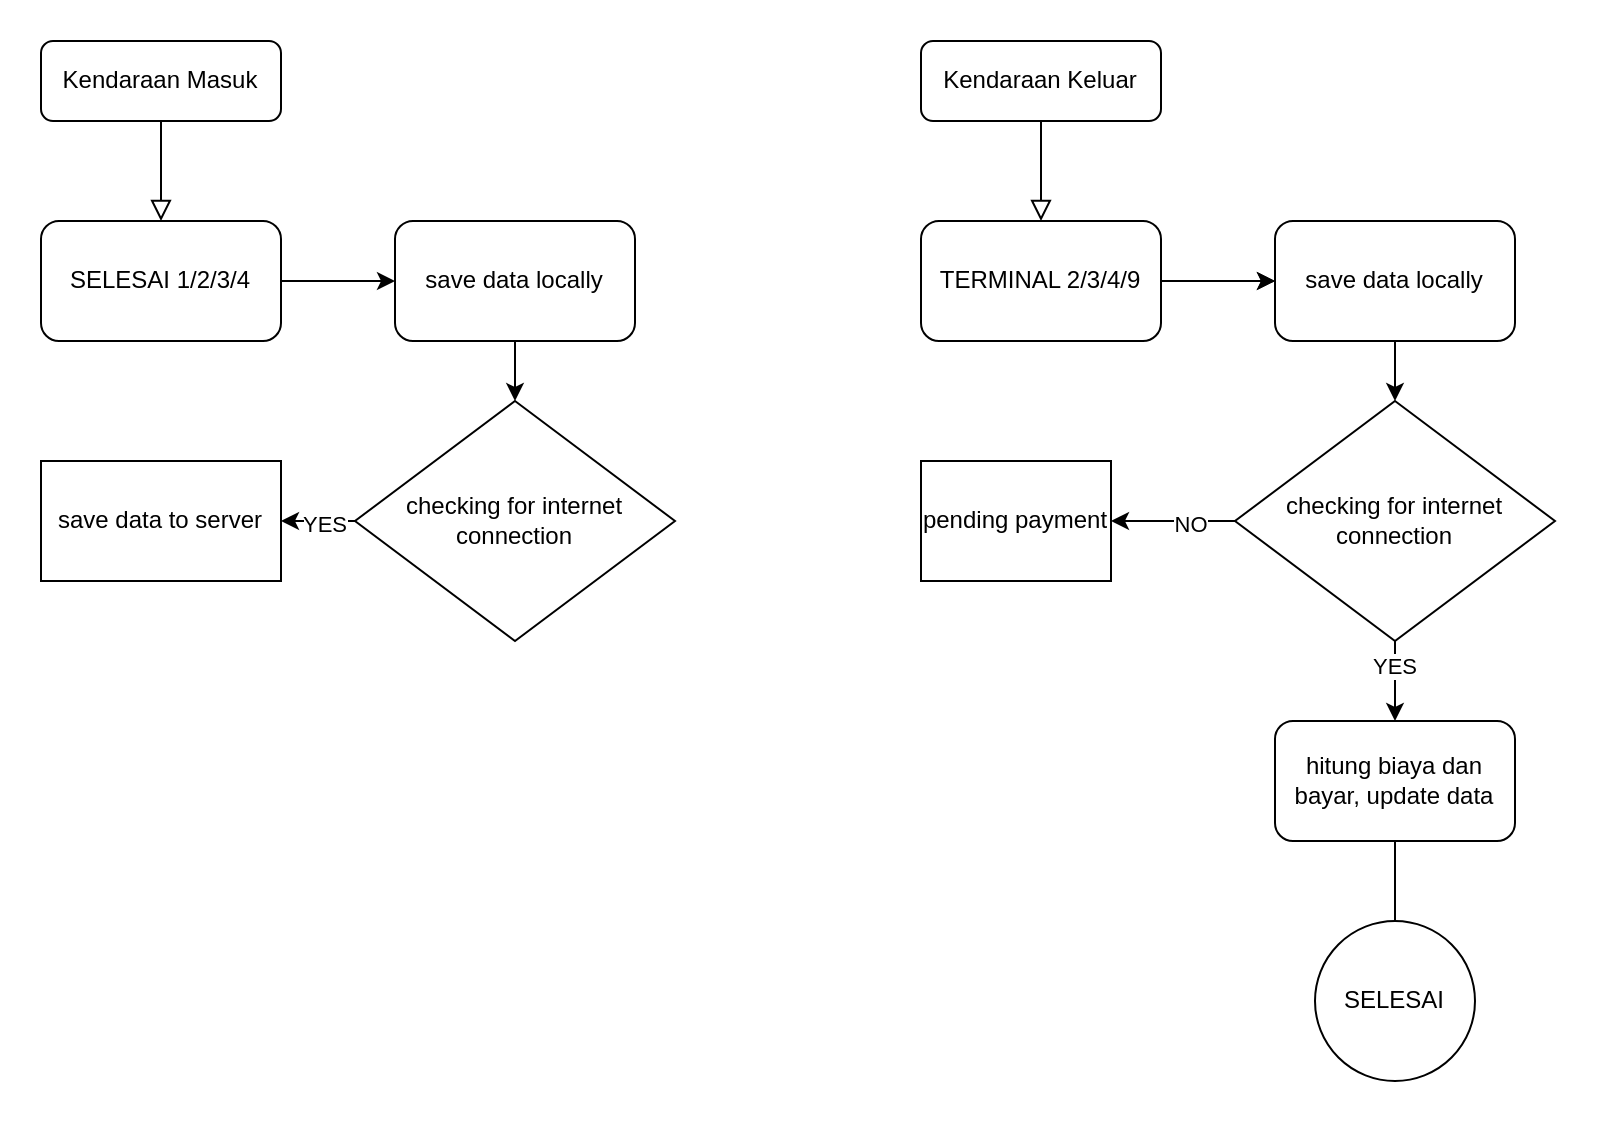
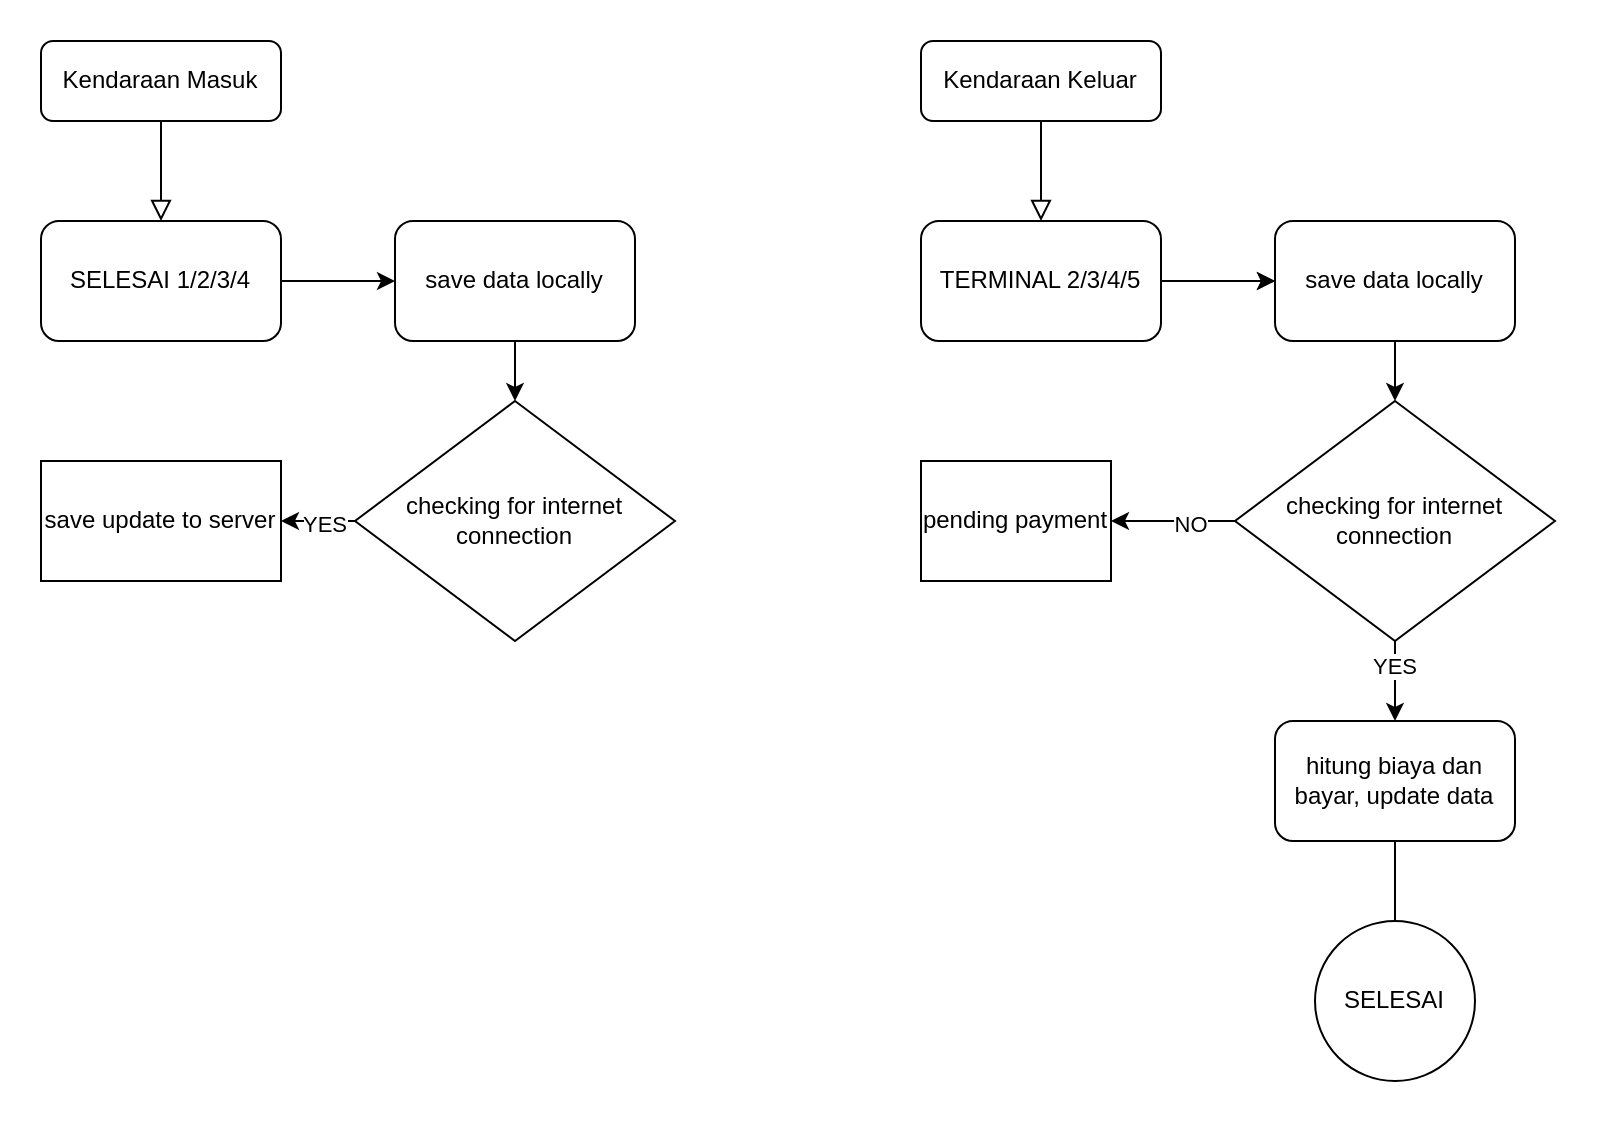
  <mxCell id="0" />
  <mxCell id="1" parent="0" />
  <mxCell id="2" value="" style="rounded=0;html=1;jettySize=auto;orthogonalLoop=1;fontSize=11;endArrow=block;endFill=0;endSize=8;strokeWidth=1;shadow=0;labelBackgroundColor=none;edgeStyle=orthogonalEdgeStyle;" parent="1" source="3" edge="1"><mxGeometry relative="1" as="geometry"><mxPoint x="80" y="110" as="targetPoint" /></mxGeometry></mxCell>
  <mxCell id="3" value="Kendaraan Masuk" style="rounded=1;whiteSpace=wrap;html=1;fontSize=12;glass=0;strokeWidth=1;shadow=0;" parent="1" vertex="1"><mxGeometry x="20" y="20" width="120" height="40" as="geometry" /></mxCell>
  <mxCell id="4" style="edgeStyle=orthogonalEdgeStyle;rounded=0;orthogonalLoop=1;jettySize=auto;html=1;exitX=1;exitY=0.5;exitDx=0;exitDy=0;" edge="1" parent="1" source="5" target="7"><mxGeometry relative="1" as="geometry" /></mxCell>
  <mxCell id="5" value="SELESAI 1/2/3/4" style="rounded=1;whiteSpace=wrap;html=1;" vertex="1" parent="1"><mxGeometry x="20" y="110" width="120" height="60" as="geometry" /></mxCell>
  <mxCell id="6" style="edgeStyle=orthogonalEdgeStyle;rounded=0;orthogonalLoop=1;jettySize=auto;html=1;exitX=0.5;exitY=1;exitDx=0;exitDy=0;entryX=0.5;entryY=0;entryDx=0;entryDy=0;" edge="1" parent="1" source="7" target="10"><mxGeometry relative="1" as="geometry" /></mxCell>
  <mxCell id="7" value="save data locally" style="rounded=1;whiteSpace=wrap;html=1;" vertex="1" parent="1"><mxGeometry x="197" y="110" width="120" height="60" as="geometry" /></mxCell>
  <mxCell id="8" value="" style="edgeStyle=orthogonalEdgeStyle;rounded=0;orthogonalLoop=1;jettySize=auto;html=1;" edge="1" parent="1" source="10" target="11"><mxGeometry relative="1" as="geometry" /></mxCell>
  <mxCell id="9" value="YES" style="edgeLabel;html=1;align=center;verticalAlign=middle;resizable=0;points=[];" vertex="1" connectable="0" parent="8"><mxGeometry x="-0.251" y="1" relative="1" as="geometry"><mxPoint as="offset" /></mxGeometry></mxCell>
  <mxCell id="10" value="checking for internet connection" style="rhombus;whiteSpace=wrap;html=1;" vertex="1" parent="1"><mxGeometry x="177" y="200" width="160" height="120" as="geometry" /></mxCell>
- <mxCell id="11" value="save data to server" style="whiteSpace=wrap;html=1;" vertex="1" parent="1"><mxGeometry x="20" y="230" width="120" height="60" as="geometry" /></mxCell>
+ <mxCell id="11" value="save update to server" style="whiteSpace=wrap;html=1;" vertex="1" parent="1"><mxGeometry x="20" y="230" width="120" height="60" as="geometry" /></mxCell>
  <mxCell id="12" value="" style="rounded=0;html=1;jettySize=auto;orthogonalLoop=1;fontSize=11;endArrow=block;endFill=0;endSize=8;strokeWidth=1;shadow=0;labelBackgroundColor=none;edgeStyle=orthogonalEdgeStyle;" edge="1" source="13" parent="1"><mxGeometry relative="1" as="geometry"><mxPoint x="520" y="110" as="targetPoint" /></mxGeometry></mxCell>
  <mxCell id="13" value="Kendaraan Keluar" style="rounded=1;whiteSpace=wrap;html=1;fontSize=12;glass=0;strokeWidth=1;shadow=0;" vertex="1" parent="1"><mxGeometry x="460" y="20" width="120" height="40" as="geometry" /></mxCell>
  <mxCell id="14" style="edgeStyle=orthogonalEdgeStyle;rounded=0;orthogonalLoop=1;jettySize=auto;html=1;exitX=1;exitY=0.5;exitDx=0;exitDy=0;" edge="1" source="16" target="18" parent="1"><mxGeometry relative="1" as="geometry" /></mxCell>
  <mxCell id="15" value="" style="edgeStyle=orthogonalEdgeStyle;rounded=0;orthogonalLoop=1;jettySize=auto;html=1;" edge="1" parent="1" source="16" target="18"><mxGeometry relative="1" as="geometry" /></mxCell>
- <mxCell id="16" value="TERMINAL 2/3/4/9" style="rounded=1;whiteSpace=wrap;html=1;" vertex="1" parent="1"><mxGeometry x="460" y="110" width="120" height="60" as="geometry" /></mxCell>
+ <mxCell id="16" value="TERMINAL 2/3/4/5" style="rounded=1;whiteSpace=wrap;html=1;" vertex="1" parent="1"><mxGeometry x="460" y="110" width="120" height="60" as="geometry" /></mxCell>
  <mxCell id="17" style="edgeStyle=orthogonalEdgeStyle;rounded=0;orthogonalLoop=1;jettySize=auto;html=1;exitX=0.5;exitY=1;exitDx=0;exitDy=0;entryX=0.5;entryY=0;entryDx=0;entryDy=0;" edge="1" source="18" target="23" parent="1"><mxGeometry relative="1" as="geometry" /></mxCell>
  <mxCell id="18" value="save data locally" style="rounded=1;whiteSpace=wrap;html=1;" vertex="1" parent="1"><mxGeometry x="637" y="110" width="120" height="60" as="geometry" /></mxCell>
  <mxCell id="19" value="" style="edgeStyle=orthogonalEdgeStyle;rounded=0;orthogonalLoop=1;jettySize=auto;html=1;" edge="1" source="23" target="24" parent="1"><mxGeometry relative="1" as="geometry" /></mxCell>
  <mxCell id="20" value="NO" style="edgeLabel;html=1;align=center;verticalAlign=middle;resizable=0;points=[];" vertex="1" connectable="0" parent="19"><mxGeometry x="-0.251" y="1" relative="1" as="geometry"><mxPoint as="offset" /></mxGeometry></mxCell>
  <mxCell id="21" value="" style="edgeStyle=orthogonalEdgeStyle;rounded=0;orthogonalLoop=1;jettySize=auto;html=1;" edge="1" parent="1" source="23" target="26"><mxGeometry relative="1" as="geometry" /></mxCell>
  <mxCell id="22" value="YES" style="edgeLabel;html=1;align=center;verticalAlign=middle;resizable=0;points=[];" vertex="1" connectable="0" parent="21"><mxGeometry x="-0.406" y="-1" relative="1" as="geometry"><mxPoint as="offset" /></mxGeometry></mxCell>
  <mxCell id="23" value="checking for internet connection" style="rhombus;whiteSpace=wrap;html=1;" vertex="1" parent="1"><mxGeometry x="617" y="200" width="160" height="120" as="geometry" /></mxCell>
  <mxCell id="24" value="pending payment" style="whiteSpace=wrap;html=1;" vertex="1" parent="1"><mxGeometry x="460" y="230" width="95" height="60" as="geometry" /></mxCell>
  <mxCell id="25" value="" style="edgeStyle=orthogonalEdgeStyle;rounded=0;orthogonalLoop=1;jettySize=auto;html=1;endArrow=none;" edge="1" parent="1" source="26" target="27"><mxGeometry relative="1" as="geometry" /></mxCell>
  <mxCell id="26" value="hitung biaya dan bayar, update data" style="whiteSpace=wrap;html=1;rounded=1;" vertex="1" parent="1"><mxGeometry x="637" y="360" width="120" height="60" as="geometry" /></mxCell>
  <mxCell id="27" value="SELESAI" style="ellipse;whiteSpace=wrap;html=1;" vertex="1" parent="1"><mxGeometry x="657" y="460" width="80" height="80" as="geometry" /></mxCell>
